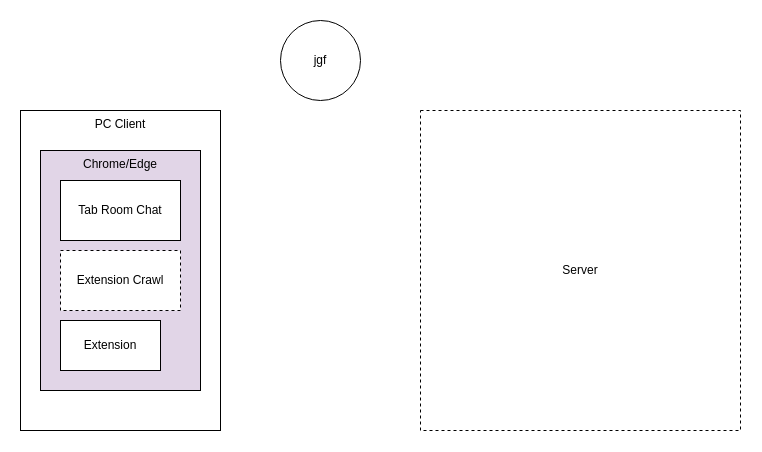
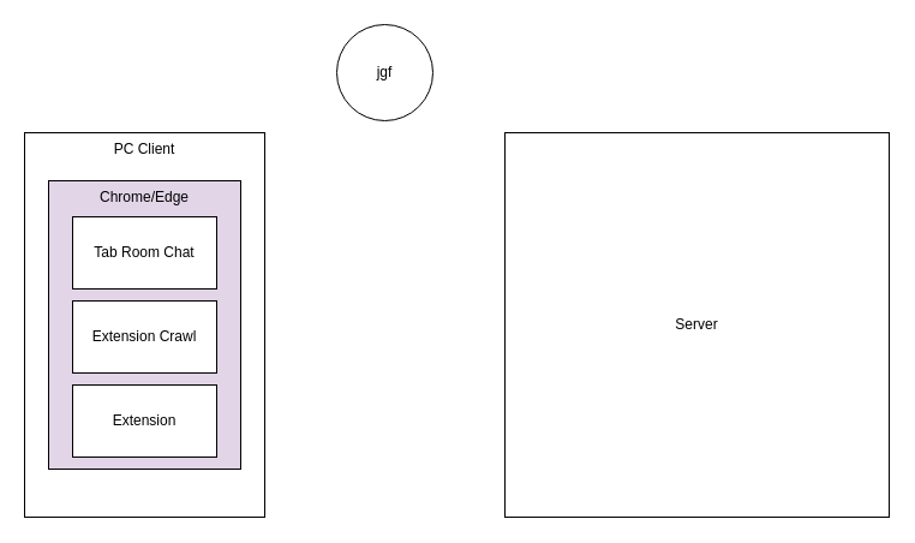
  <mxCell id="0" />
  <mxCell id="1" parent="0" />
  <mxCell id="2" value="PC Client" style="whiteSpace=wrap;html=1;verticalAlign=top;" vertex="1" parent="1"><mxGeometry x="20" y="110" width="200" height="320" as="geometry" /></mxCell>
  <mxCell id="3" value="Chrome/Edge" style="whiteSpace=wrap;html=1;verticalAlign=top;fillColor=#e1d5e7;" vertex="1" parent="1"><mxGeometry x="40" y="150" width="160" height="240" as="geometry" /></mxCell>
  <mxCell id="4" value="Tab Room Chat" style="whiteSpace=wrap;html=1;" vertex="1" parent="1"><mxGeometry x="60" y="180" width="120" height="60" as="geometry" /></mxCell>
- <mxCell id="5" value="Extension Crawl" style="whiteSpace=wrap;html=1;dashed=1;" vertex="1" parent="1"><mxGeometry x="60" y="250" width="120" height="60" as="geometry" /></mxCell>
- <mxCell id="6" value="Extension" style="whiteSpace=wrap;html=1;" vertex="1" parent="1"><mxGeometry x="60" y="320" width="100" height="50" as="geometry" /></mxCell>
- <mxCell id="7" value="Server" style="whiteSpace=wrap;html=1;dashed=1;" vertex="1" parent="1"><mxGeometry x="420" y="110" width="320" height="320" as="geometry" /></mxCell>
+ <mxCell id="5" value="Extension Crawl" style="whiteSpace=wrap;html=1;" vertex="1" parent="1"><mxGeometry x="60" y="250" width="120" height="60" as="geometry" /></mxCell>
+ <mxCell id="6" value="Extension" style="whiteSpace=wrap;html=1;" vertex="1" parent="1"><mxGeometry x="60" y="320" width="120" height="60" as="geometry" /></mxCell>
+ <mxCell id="7" value="Server" style="whiteSpace=wrap;html=1;" vertex="1" parent="1"><mxGeometry x="420" y="110" width="320" height="320" as="geometry" /></mxCell>
  <mxCell id="8" value="jgf" style="ellipse;whiteSpace=wrap;html=1;" vertex="1" parent="1"><mxGeometry x="280" y="20" width="80" height="80" as="geometry" /></mxCell>
